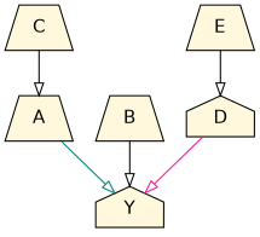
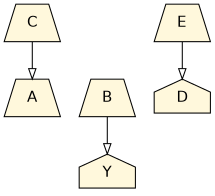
  digraph {
    node [fillcolor=cornsilk fontname=Helvetica shape=trapezium style=filled]
    edge [arrowhead=onormal color=black fontname=Helvetica]
    n1 [label=D shape=house]
    n2 [label=Y shape=house]
    n3 [label=A]
    n4 [label=E]
    n5 [label=B]
    n6 [label=C]
-   n1 -> n2 [color=deeppink]
-   n3 -> n2 [color=teal]
    n4 -> n1
    n5 -> n2
    n6 -> n3
  }
